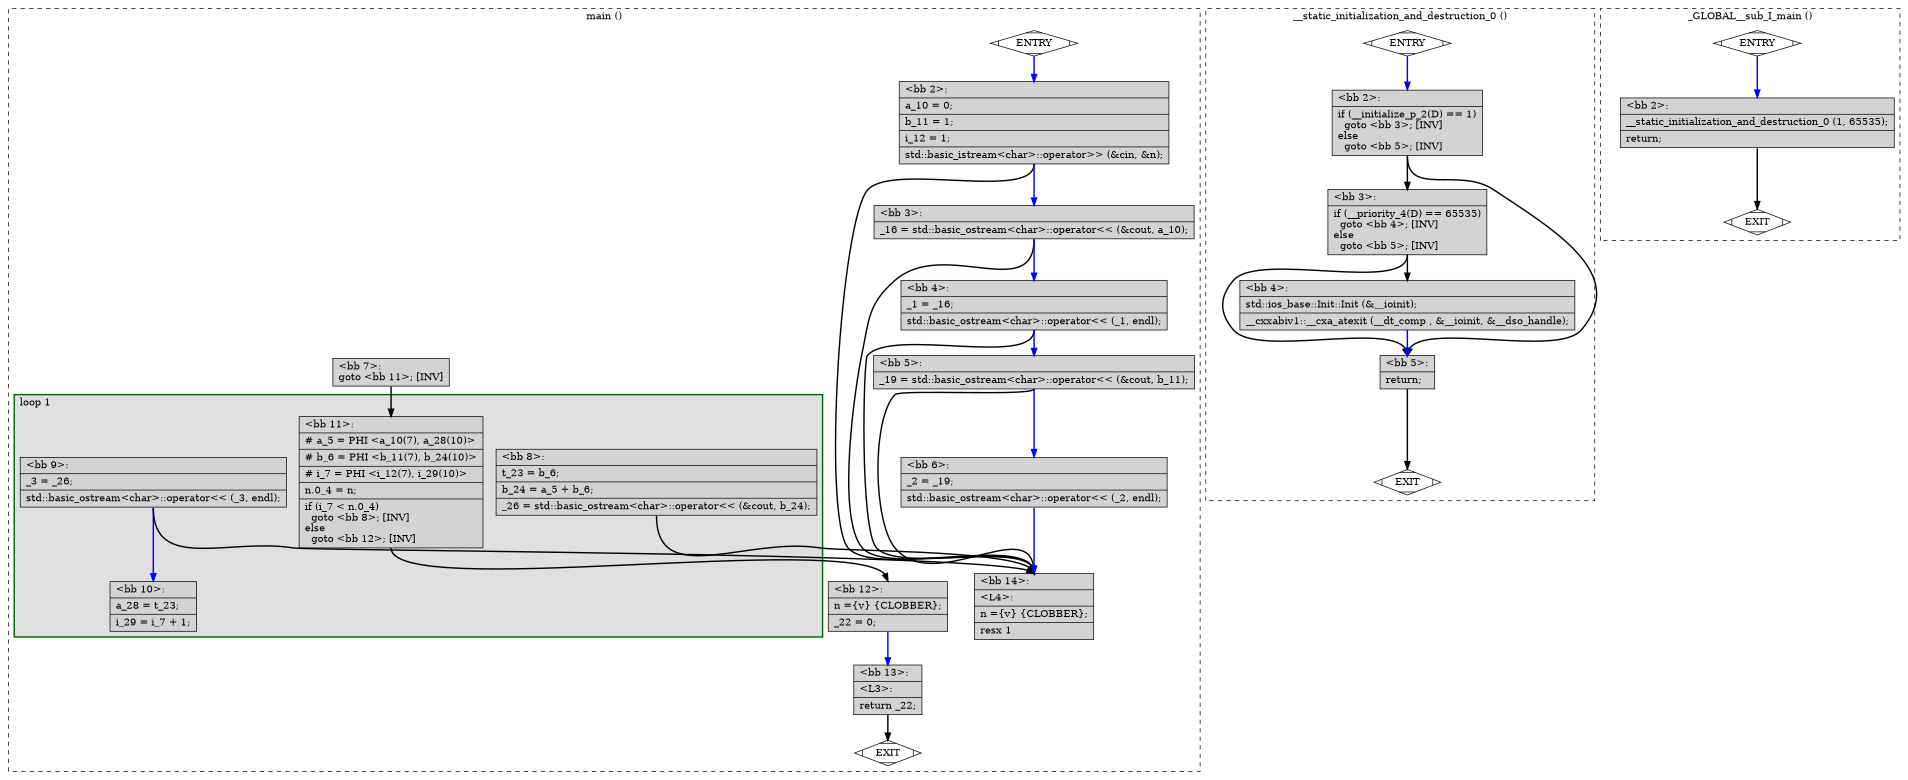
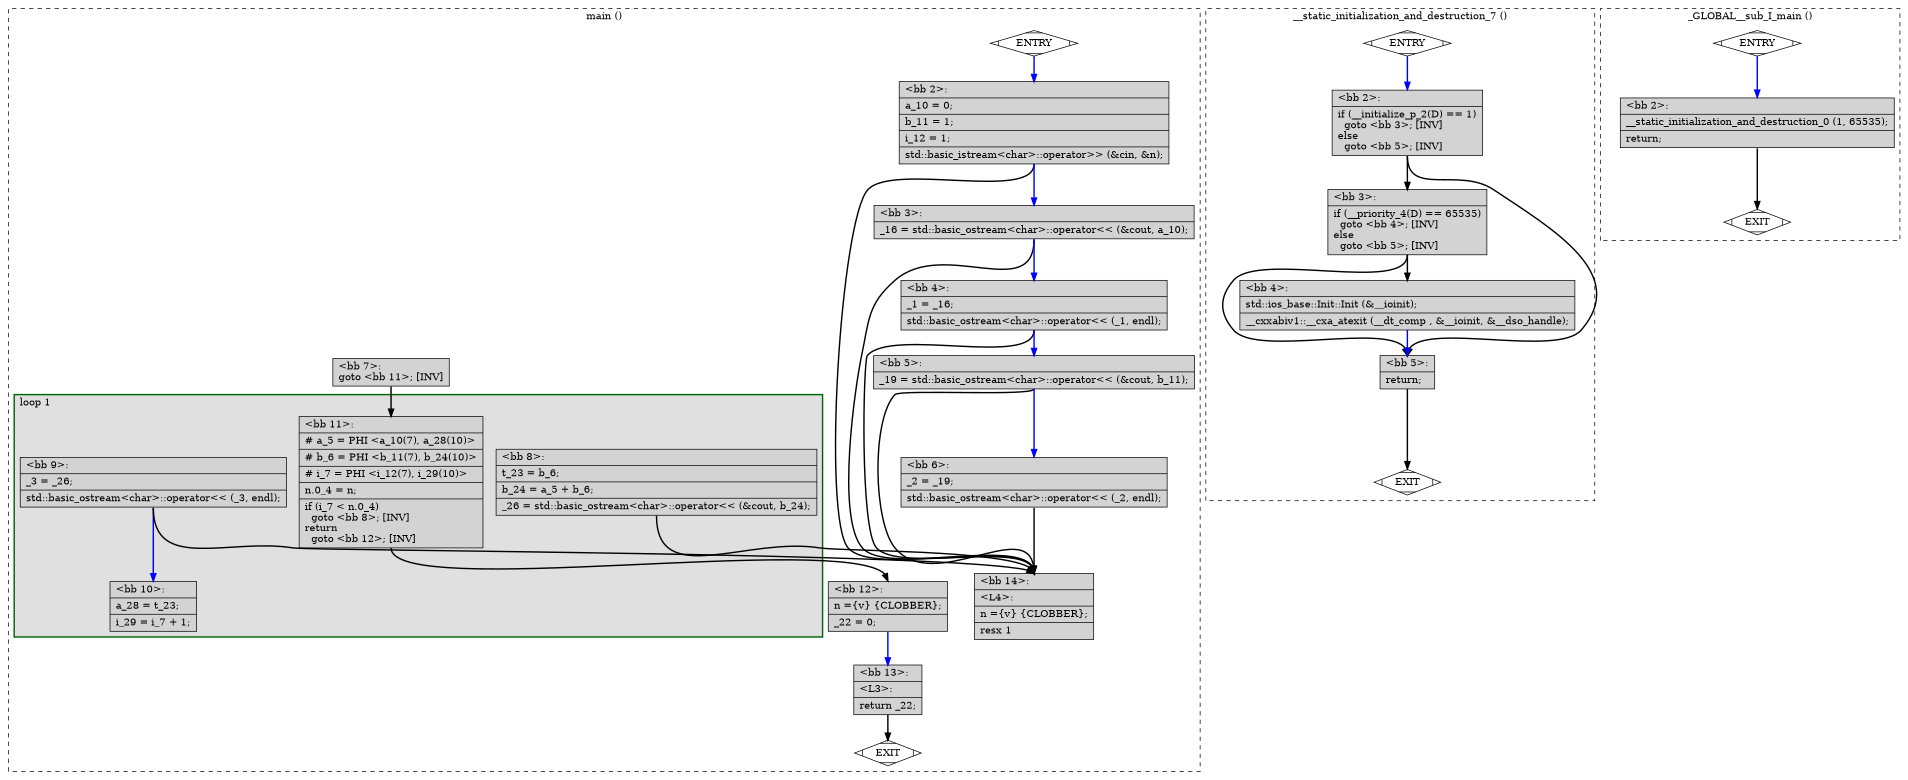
  digraph {
    node [fillcolor=lightgrey shape=record style=filled]
    edge [color=black constraint=true headport=n style="solid,bold" tailport=s weight=10]
-   n1 [label="{\<bb\ 11\>:\l|#\ a_5\ =\ PHI\ \<a_10(7),\ a_28(10)\>\l|#\ b_6\ =\ PHI\ \<b_11(7),\ b_24(10)\>\l|#\ i_7\ =\ PHI\ \<i_12(7),\ i_29(10)\>\l|n.0_4\ =\ n;\l|if\ (i_7\ \<\ n.0_4)\l\ \ goto\ \<bb\ 8\>;\ [INV]\lelse\l\ \ goto\ \<bb\ 12\>;\ [INV]\l}"]
+   n1 [label="{\<bb\ 11\>:\l|#\ a_5\ =\ PHI\ \<a_10(7),\ a_28(10)\>\l|#\ b_6\ =\ PHI\ \<b_11(7),\ b_24(10)\>\l|#\ i_7\ =\ PHI\ \<i_12(7),\ i_29(10)\>\l|n.0_4\ =\ n;\l|if\ (i_7\ \<\ n.0_4)\l\ \ goto\ \<bb\ 8\>;\ [INV]\lreturn\l\ \ goto\ \<bb\ 12\>;\ [INV]\l}"]
    n2 [label="{\<bb\ 8\>:\l|t_23\ =\ b_6;\l|b_24\ =\ a_5\ +\ b_6;\l|_26\ =\ std::basic_ostream\<char\>::operator\<\<\ (&cout,\ b_24);\l}"]
    n3 [label="{\<bb\ 9\>:\l|_3\ =\ _26;\l|std::basic_ostream\<char\>::operator\<\<\ (_3,\ endl);\l}"]
    n4 [label="{\<bb\ 10\>:\l|a_28\ =\ t_23;\l|i_29\ =\ i_7\ +\ 1;\l}"]
    n5 [label="{\<bb\ 12\>:\l|n\ =\{v\}\ \{CLOBBER\};\l|_22\ =\ 0;\l}"]
    n6 [label="{\<bb\ 14\>:\l|\<L4\>:\l|n\ =\{v\}\ \{CLOBBER\};\l|resx\ 1\l}"]
    n7 [fillcolor=white label=ENTRY shape=Mdiamond]
    n8 [fillcolor=white label=EXIT shape=Mdiamond]
    n9 [label="{\<bb\ 2\>:\l|a_10\ =\ 0;\l|b_11\ =\ 1;\l|i_12\ =\ 1;\l|std::basic_istream\<char\>::operator\>\>\ (&cin,\ &n);\l}"]
    n10 [label="{\<bb\ 3\>:\l|_16\ =\ std::basic_ostream\<char\>::operator\<\<\ (&cout,\ a_10);\l}"]
    n11 [label="{\<bb\ 4\>:\l|_1\ =\ _16;\l|std::basic_ostream\<char\>::operator\<\<\ (_1,\ endl);\l}"]
    n12 [label="{\<bb\ 5\>:\l|_19\ =\ std::basic_ostream\<char\>::operator\<\<\ (&cout,\ b_11);\l}"]
    n13 [label="{\<bb\ 6\>:\l|_2\ =\ _19;\l|std::basic_ostream\<char\>::operator\<\<\ (_2,\ endl);\l}"]
    n14 [label="{\<bb\ 7\>:\lgoto\ \<bb\ 11\>;\ [INV]\l}"]
    n15 [label="{\<bb\ 13\>:\l|\<L3\>:\l|return\ _22;\l}"]
    n16 [fillcolor=white label=ENTRY shape=Mdiamond]
    n17 [fillcolor=white label=EXIT shape=Mdiamond]
    n18 [label="{\<bb\ 2\>:\l|if\ (__initialize_p_2(D)\ ==\ 1)\l\ \ goto\ \<bb\ 3\>;\ [INV]\lelse\l\ \ goto\ \<bb\ 5\>;\ [INV]\l}"]
    n19 [label="{\<bb\ 3\>:\l|if\ (__priority_4(D)\ ==\ 65535)\l\ \ goto\ \<bb\ 4\>;\ [INV]\lelse\l\ \ goto\ \<bb\ 5\>;\ [INV]\l}"]
    n20 [label="{\<bb\ 5\>:\l|return;\l}"]
    n21 [label="{\<bb\ 4\>:\l|std::ios_base::Init::Init\ (&__ioinit);\l|__cxxabiv1::__cxa_atexit\ (__dt_comp\ ,\ &__ioinit,\ &__dso_handle);\l}"]
    n22 [fillcolor=white label=ENTRY shape=Mdiamond]
    n23 [fillcolor=white label=EXIT shape=Mdiamond]
    n24 [label="{\<bb\ 2\>:\l|__static_initialization_and_destruction_0\ (1,\ 65535);\l|return;\l}"]
    subgraph cluster_1 {
      color=black
      label="main ()"
      style=dashed
      n5
      n6
      n7
      n8
      n9
      n10
      n11
      n12
      n13
      n14
      n15
      subgraph cluster_2 {
        color=darkgreen
        fillcolor=grey88
        label="loop 1"
        labeljust=l
        penwidth=2
        style=filled
        n1
        n2
        n3
        n4
      }
    }
    subgraph cluster_3 {
      color=black
-     label="__static_initialization_and_destruction_0 ()"
+     label="__static_initialization_and_destruction_7 ()"
      style=dashed
      n16
      n17
      n18
      n19
      n20
      n21
    }
    subgraph cluster_4 {
      color=black
      label="_GLOBAL__sub_I_main ()"
      style=dashed
      n22
      n23
      n24
    }
    n1 -> n5
    n2 -> n6
    n3 -> n4 [color=blue weight=100]
    n3 -> n6
    n5 -> n15 [color=blue weight=100]
    n7 -> n8 [style=invis color="" weight=""]
    n7 -> n9 [color=blue weight=100]
    n9 -> n6
    n9 -> n10 [color=blue weight=100]
    n10 -> n6
    n10 -> n11 [color=blue weight=100]
    n11 -> n6
    n11 -> n12 [color=blue weight=100]
    n12 -> n6
    n12 -> n13 [color=blue weight=100]
-   n13 -> n6 [color=blue]
+   n13 -> n6
    n14 -> n1 [weight=100]
    n15 -> n8
    n16 -> n17 [style=invis color="" weight=""]
    n16 -> n18 [color=blue weight=100]
    n18 -> n19
    n18 -> n20
    n19 -> n20
    n19 -> n21
    n20 -> n17
    n21 -> n20 [color=blue weight=100]
    n22 -> n23 [style=invis color="" weight=""]
    n22 -> n24 [color=blue weight=100]
    n24 -> n23
  }
